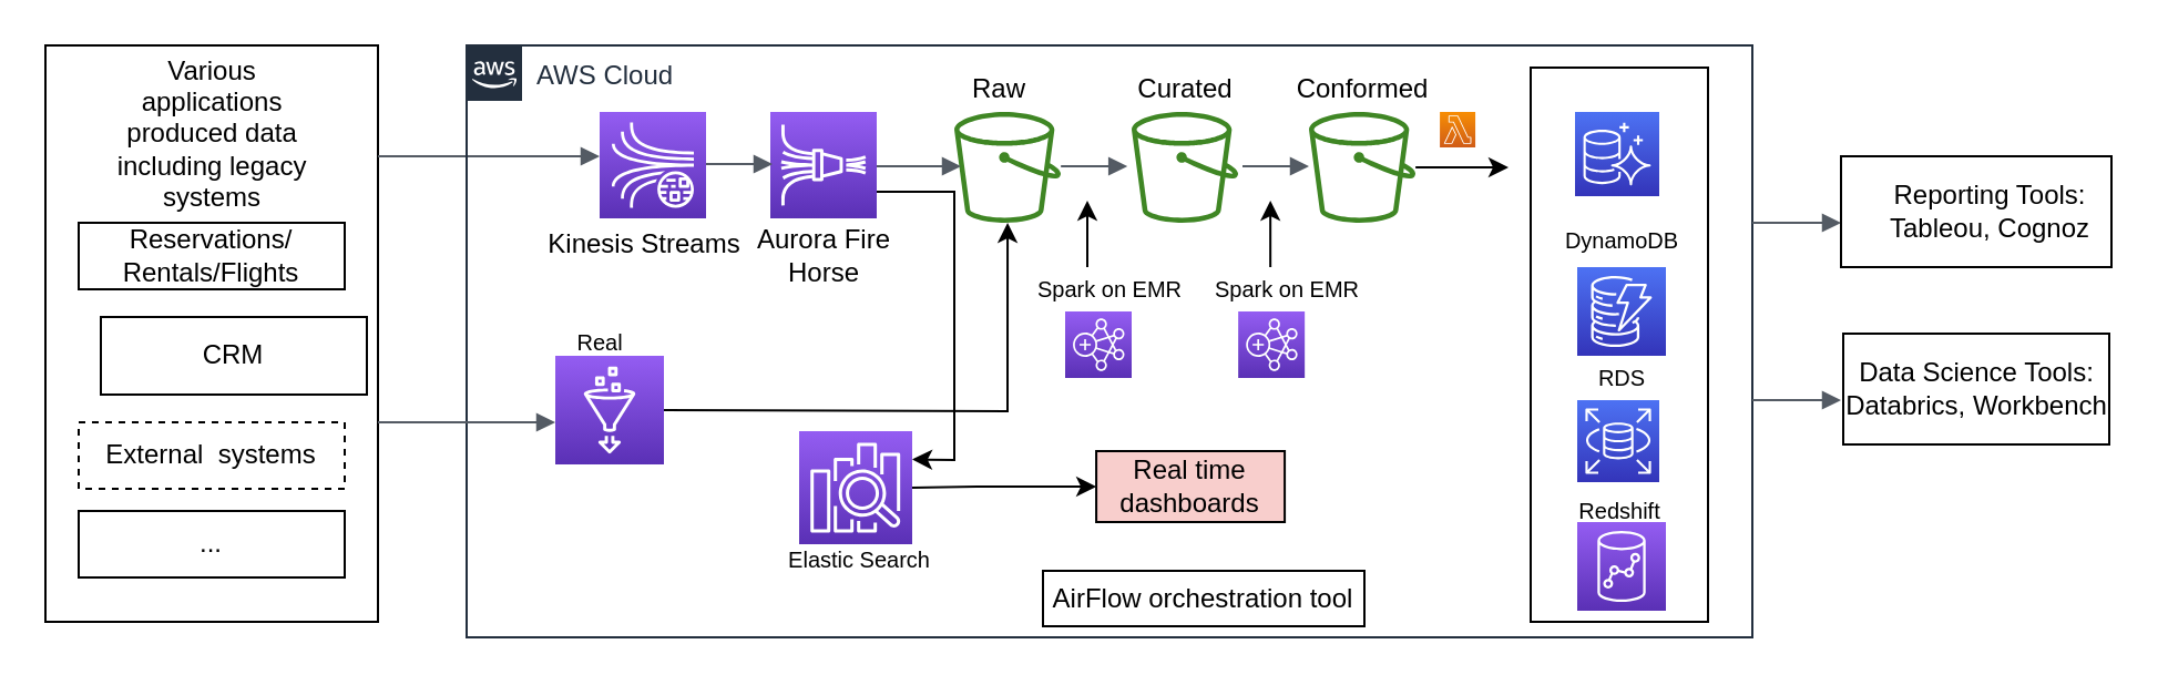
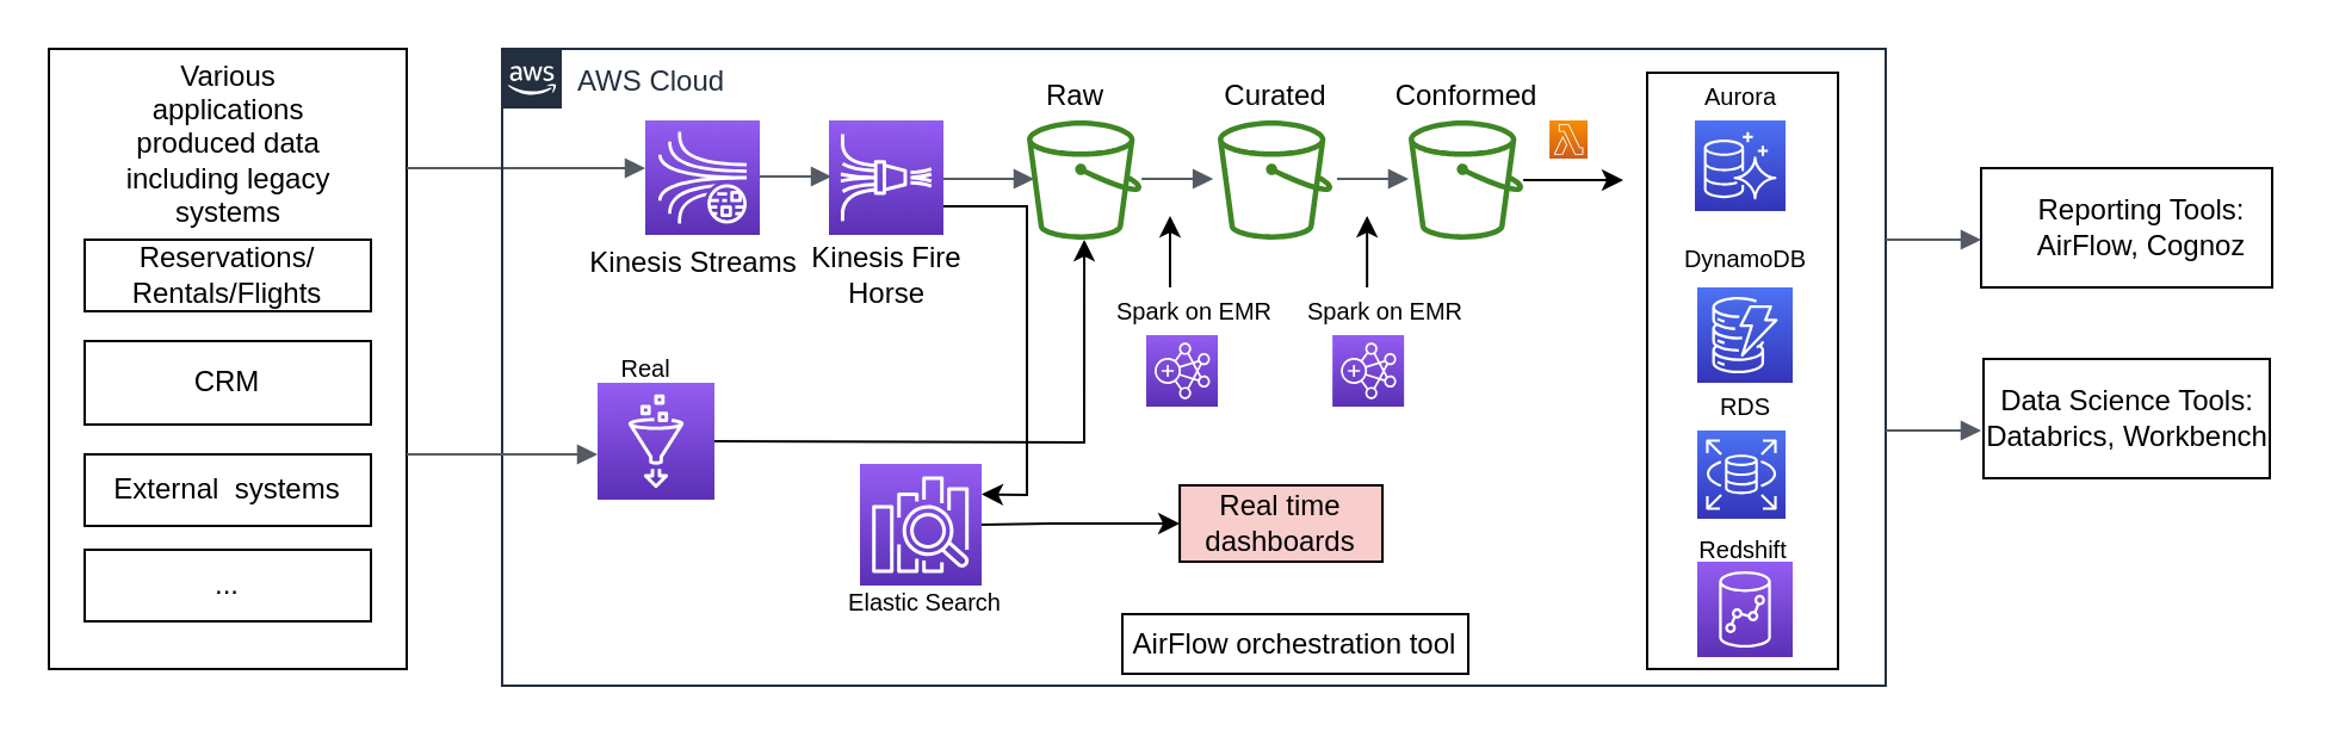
  <mxCell id="0" />
  <mxCell id="1" parent="0" />
  <mxCell id="2" value="" style="rounded=0;whiteSpace=wrap;html=1;" vertex="1" parent="1"><mxGeometry x="20" y="20" width="150" height="260" as="geometry" /></mxCell>
  <mxCell id="3" value="Reservations/&lt;br&gt;Rentals/Flights" style="rounded=0;whiteSpace=wrap;html=1;" vertex="1" parent="1"><mxGeometry x="35" y="100" width="120" height="30" as="geometry" /></mxCell>
- <mxCell id="4" value="CRM" style="rounded=0;whiteSpace=wrap;html=1;" vertex="1" parent="1"><mxGeometry x="45" y="142.5" width="120" height="35" as="geometry" /></mxCell>
- <mxCell id="5" value="External &amp;nbsp;systems" style="rounded=0;whiteSpace=wrap;html=1;dashed=1;" vertex="1" parent="1"><mxGeometry x="35" y="190" width="120" height="30" as="geometry" /></mxCell>
+ <mxCell id="4" value="CRM" style="rounded=0;whiteSpace=wrap;html=1;" vertex="1" parent="1"><mxGeometry x="35" y="142.5" width="120" height="35" as="geometry" /></mxCell>
+ <mxCell id="5" value="External &amp;nbsp;systems" style="rounded=0;whiteSpace=wrap;html=1;" vertex="1" parent="1"><mxGeometry x="35" y="190" width="120" height="30" as="geometry" /></mxCell>
  <mxCell id="6" value="Various &lt;br&gt;applications &lt;br&gt;produced data &lt;br&gt;including legacy &lt;br&gt;systems" style="text;html=1;align=center;verticalAlign=middle;resizable=0;points=[];autosize=1;strokeColor=none;fillColor=none;" vertex="1" parent="1"><mxGeometry x="45" y="20" width="100" height="80" as="geometry" /></mxCell>
  <mxCell id="7" value="..." style="rounded=0;whiteSpace=wrap;html=1;" vertex="1" parent="1"><mxGeometry x="35" y="230" width="120" height="30" as="geometry" /></mxCell>
  <mxCell id="8" value="" style="edgeStyle=orthogonalEdgeStyle;html=1;endArrow=block;elbow=vertical;startArrow=none;endFill=1;strokeColor=#545B64;rounded=0;" edge="1" parent="1"><mxGeometry width="100" relative="1" as="geometry"><mxPoint x="170" y="70" as="sourcePoint" /><mxPoint x="270" y="70" as="targetPoint" /></mxGeometry></mxCell>
  <mxCell id="9" value="AWS Cloud" style="points=[[0,0],[0.25,0],[0.5,0],[0.75,0],[1,0],[1,0.25],[1,0.5],[1,0.75],[1,1],[0.75,1],[0.5,1],[0.25,1],[0,1],[0,0.75],[0,0.5],[0,0.25]];outlineConnect=0;gradientColor=none;html=1;whiteSpace=wrap;fontSize=12;fontStyle=0;container=1;pointerEvents=0;collapsible=0;recursiveResize=0;shape=mxgraph.aws4.group;grIcon=mxgraph.aws4.group_aws_cloud_alt;strokeColor=#232F3E;fillColor=none;verticalAlign=top;align=left;spacingLeft=30;fontColor=#232F3E;dashed=0;" vertex="1" parent="1"><mxGeometry x="210" y="20" width="580" height="267" as="geometry" /></mxCell>
  <mxCell id="10" value="" style="sketch=0;points=[[0,0,0],[0.25,0,0],[0.5,0,0],[0.75,0,0],[1,0,0],[0,1,0],[0.25,1,0],[0.5,1,0],[0.75,1,0],[1,1,0],[0,0.25,0],[0,0.5,0],[0,0.75,0],[1,0.25,0],[1,0.5,0],[1,0.75,0]];outlineConnect=0;fontColor=#232F3E;gradientColor=#945DF2;gradientDirection=north;fillColor=#5A30B5;strokeColor=#ffffff;dashed=0;verticalLabelPosition=bottom;verticalAlign=top;align=center;html=1;fontSize=12;fontStyle=0;aspect=fixed;shape=mxgraph.aws4.resourceIcon;resIcon=mxgraph.aws4.kinesis_data_streams;" vertex="1" parent="9"><mxGeometry x="60" y="30" width="48" height="48" as="geometry" /></mxCell>
  <mxCell id="11" value="Kinesis Streams" style="text;html=1;align=center;verticalAlign=middle;resizable=0;points=[];autosize=1;strokeColor=none;fillColor=none;" vertex="1" parent="9"><mxGeometry x="30" y="80" width="100" height="20" as="geometry" /></mxCell>
  <mxCell id="12" value="" style="sketch=0;points=[[0,0,0],[0.25,0,0],[0.5,0,0],[0.75,0,0],[1,0,0],[0,1,0],[0.25,1,0],[0.5,1,0],[0.75,1,0],[1,1,0],[0,0.25,0],[0,0.5,0],[0,0.75,0],[1,0.25,0],[1,0.5,0],[1,0.75,0]];outlineConnect=0;fontColor=#232F3E;gradientColor=#945DF2;gradientDirection=north;fillColor=#5A30B5;strokeColor=#ffffff;dashed=0;verticalLabelPosition=bottom;verticalAlign=top;align=center;html=1;fontSize=12;fontStyle=0;aspect=fixed;shape=mxgraph.aws4.resourceIcon;resIcon=mxgraph.aws4.kinesis_data_firehose;" vertex="1" parent="9"><mxGeometry x="137" y="30" width="48" height="48" as="geometry" /></mxCell>
- <mxCell id="13" value="Aurora Fire&lt;br&gt;Horse" style="text;html=1;align=center;verticalAlign=middle;resizable=0;points=[];autosize=1;strokeColor=none;fillColor=none;" vertex="1" parent="9"><mxGeometry x="121" y="80" width="80" height="30" as="geometry" /></mxCell>
+ <mxCell id="13" value="Kinesis Fire&lt;br&gt;Horse" style="text;html=1;align=center;verticalAlign=middle;resizable=0;points=[];autosize=1;strokeColor=none;fillColor=none;" vertex="1" parent="9"><mxGeometry x="121" y="80" width="80" height="30" as="geometry" /></mxCell>
  <mxCell id="14" value="" style="edgeStyle=orthogonalEdgeStyle;html=1;endArrow=block;elbow=vertical;startArrow=none;endFill=1;strokeColor=#545B64;rounded=0;" edge="1" parent="9"><mxGeometry width="100" relative="1" as="geometry"><mxPoint x="108" y="53.5" as="sourcePoint" /><mxPoint x="138" y="53.5" as="targetPoint" /></mxGeometry></mxCell>
  <mxCell id="15" value="" style="sketch=0;outlineConnect=0;fontColor=#232F3E;gradientColor=none;fillColor=#3F8624;strokeColor=none;dashed=0;verticalLabelPosition=bottom;verticalAlign=top;align=center;html=1;fontSize=12;fontStyle=0;aspect=fixed;pointerEvents=1;shape=mxgraph.aws4.bucket;" vertex="1" parent="9"><mxGeometry x="220" y="30" width="48.08" height="50" as="geometry" /></mxCell>
  <mxCell id="16" value="" style="sketch=0;outlineConnect=0;fontColor=#232F3E;gradientColor=none;fillColor=#3F8624;strokeColor=none;dashed=0;verticalLabelPosition=bottom;verticalAlign=top;align=center;html=1;fontSize=12;fontStyle=0;aspect=fixed;pointerEvents=1;shape=mxgraph.aws4.bucket;" vertex="1" parent="9"><mxGeometry x="300" y="30" width="48.08" height="50" as="geometry" /></mxCell>
  <mxCell id="17" value="" style="sketch=0;outlineConnect=0;fontColor=#232F3E;gradientColor=none;fillColor=#3F8624;strokeColor=none;dashed=0;verticalLabelPosition=bottom;verticalAlign=top;align=center;html=1;fontSize=12;fontStyle=0;aspect=fixed;pointerEvents=1;shape=mxgraph.aws4.bucket;" vertex="1" parent="9"><mxGeometry x="380" y="30" width="48.08" height="50" as="geometry" /></mxCell>
  <mxCell id="18" value="" style="edgeStyle=orthogonalEdgeStyle;html=1;endArrow=block;elbow=vertical;startArrow=none;endFill=1;strokeColor=#545B64;rounded=0;" edge="1" parent="9"><mxGeometry width="100" relative="1" as="geometry"><mxPoint x="185" y="54.5" as="sourcePoint" /><mxPoint x="223" y="54.5" as="targetPoint" /></mxGeometry></mxCell>
  <mxCell id="19" value="" style="edgeStyle=orthogonalEdgeStyle;html=1;endArrow=block;elbow=vertical;startArrow=none;endFill=1;strokeColor=#545B64;rounded=0;" edge="1" parent="9"><mxGeometry width="100" relative="1" as="geometry"><mxPoint x="268.08" y="54.5" as="sourcePoint" /><mxPoint x="298.08" y="54.5" as="targetPoint" /></mxGeometry></mxCell>
  <mxCell id="20" value="" style="edgeStyle=orthogonalEdgeStyle;html=1;endArrow=block;elbow=vertical;startArrow=none;endFill=1;strokeColor=#545B64;rounded=0;" edge="1" parent="9"><mxGeometry width="100" relative="1" as="geometry"><mxPoint x="350.0" y="54.5" as="sourcePoint" /><mxPoint x="380.0" y="54.5" as="targetPoint" /></mxGeometry></mxCell>
  <mxCell id="21" value="" style="rounded=0;whiteSpace=wrap;html=1;" vertex="1" parent="9"><mxGeometry x="480" y="10" width="80" height="250" as="geometry" /></mxCell>
  <mxCell id="22" value="" style="sketch=0;points=[[0,0,0],[0.25,0,0],[0.5,0,0],[0.75,0,0],[1,0,0],[0,1,0],[0.25,1,0],[0.5,1,0],[0.75,1,0],[1,1,0],[0,0.25,0],[0,0.5,0],[0,0.75,0],[1,0.25,0],[1,0.5,0],[1,0.75,0]];outlineConnect=0;fontColor=#232F3E;gradientColor=#945DF2;gradientDirection=north;fillColor=#5A30B5;strokeColor=#ffffff;dashed=0;verticalLabelPosition=bottom;verticalAlign=top;align=center;html=1;fontSize=12;fontStyle=0;aspect=fixed;shape=mxgraph.aws4.resourceIcon;resIcon=mxgraph.aws4.glue;" vertex="1" parent="9"><mxGeometry x="40" y="140" width="49" height="49" as="geometry" /></mxCell>
  <mxCell id="23" value="" style="endArrow=classic;html=1;rounded=0;exitX=1;exitY=0.5;exitDx=0;exitDy=0;exitPerimeter=0;" edge="1" parent="9" source="22" target="15"><mxGeometry width="50" height="50" relative="1" as="geometry"><mxPoint x="120" y="190" as="sourcePoint" /><mxPoint x="170" y="140" as="targetPoint" /><Array as="points"><mxPoint x="244" y="165" /></Array></mxGeometry></mxCell>
  <mxCell id="24" value="Raw" style="text;html=1;align=center;verticalAlign=middle;resizable=0;points=[];autosize=1;strokeColor=none;fillColor=none;" vertex="1" parent="9"><mxGeometry x="220" y="10" width="40" height="20" as="geometry" /></mxCell>
  <mxCell id="25" value="Curated" style="text;html=1;align=center;verticalAlign=middle;resizable=0;points=[];autosize=1;strokeColor=none;fillColor=none;" vertex="1" parent="9"><mxGeometry x="294.04" y="10" width="60" height="20" as="geometry" /></mxCell>
  <mxCell id="26" value="Conformed" style="text;html=1;align=center;verticalAlign=middle;resizable=0;points=[];autosize=1;strokeColor=none;fillColor=none;" vertex="1" parent="9"><mxGeometry x="369.04" y="10" width="70" height="20" as="geometry" /></mxCell>
  <mxCell id="27" value="Spark on EMR" style="text;html=1;align=center;verticalAlign=middle;resizable=0;points=[];autosize=1;strokeColor=none;fillColor=none;fontSize=10;" vertex="1" parent="9"><mxGeometry x="250" y="100" width="80" height="20" as="geometry" /></mxCell>
  <mxCell id="28" value="" style="sketch=0;points=[[0,0,0],[0.25,0,0],[0.5,0,0],[0.75,0,0],[1,0,0],[0,1,0],[0.25,1,0],[0.5,1,0],[0.75,1,0],[1,1,0],[0,0.25,0],[0,0.5,0],[0,0.75,0],[1,0.25,0],[1,0.5,0],[1,0.75,0]];outlineConnect=0;fontColor=#232F3E;gradientColor=#945DF2;gradientDirection=north;fillColor=#5A30B5;strokeColor=#ffffff;dashed=0;verticalLabelPosition=bottom;verticalAlign=top;align=center;html=1;fontSize=12;fontStyle=0;aspect=fixed;shape=mxgraph.aws4.resourceIcon;resIcon=mxgraph.aws4.emr;" vertex="1" parent="9"><mxGeometry x="270" y="120" width="30" height="30" as="geometry" /></mxCell>
  <mxCell id="29" value="" style="sketch=0;points=[[0,0,0],[0.25,0,0],[0.5,0,0],[0.75,0,0],[1,0,0],[0,1,0],[0.25,1,0],[0.5,1,0],[0.75,1,0],[1,1,0],[0,0.25,0],[0,0.5,0],[0,0.75,0],[1,0.25,0],[1,0.5,0],[1,0.75,0]];outlineConnect=0;fontColor=#232F3E;gradientColor=#945DF2;gradientDirection=north;fillColor=#5A30B5;strokeColor=#ffffff;dashed=0;verticalLabelPosition=bottom;verticalAlign=top;align=center;html=1;fontSize=12;fontStyle=0;aspect=fixed;shape=mxgraph.aws4.resourceIcon;resIcon=mxgraph.aws4.emr;" vertex="1" parent="9"><mxGeometry x="348.08" y="120" width="30" height="30" as="geometry" /></mxCell>
  <mxCell id="30" value="Spark on EMR" style="text;html=1;align=center;verticalAlign=middle;resizable=0;points=[];autosize=1;strokeColor=none;fillColor=none;fontSize=10;" vertex="1" parent="9"><mxGeometry x="330" y="100" width="80" height="20" as="geometry" /></mxCell>
  <mxCell id="31" value="" style="endArrow=classic;html=1;rounded=0;fontSize=10;" edge="1" parent="9"><mxGeometry width="50" height="50" relative="1" as="geometry"><mxPoint x="280" y="100" as="sourcePoint" /><mxPoint x="280" y="70" as="targetPoint" /></mxGeometry></mxCell>
  <mxCell id="32" value="" style="endArrow=classic;html=1;rounded=0;fontSize=10;" edge="1" parent="9"><mxGeometry width="50" height="50" relative="1" as="geometry"><mxPoint x="362.58" y="100" as="sourcePoint" /><mxPoint x="362.58" y="70" as="targetPoint" /></mxGeometry></mxCell>
  <mxCell id="33" value="" style="endArrow=classic;html=1;rounded=0;fontSize=10;" edge="1" parent="9" source="17"><mxGeometry width="50" height="50" relative="1" as="geometry"><mxPoint x="420" y="70" as="sourcePoint" /><mxPoint x="470" y="55" as="targetPoint" /></mxGeometry></mxCell>
  <mxCell id="34" value="" style="sketch=0;points=[[0,0,0],[0.25,0,0],[0.5,0,0],[0.75,0,0],[1,0,0],[0,1,0],[0.25,1,0],[0.5,1,0],[0.75,1,0],[1,1,0],[0,0.25,0],[0,0.5,0],[0,0.75,0],[1,0.25,0],[1,0.5,0],[1,0.75,0]];outlineConnect=0;fontColor=#232F3E;gradientColor=#F78E04;gradientDirection=north;fillColor=#D05C17;strokeColor=#ffffff;dashed=0;verticalLabelPosition=bottom;verticalAlign=top;align=center;html=1;fontSize=12;fontStyle=0;aspect=fixed;shape=mxgraph.aws4.resourceIcon;resIcon=mxgraph.aws4.lambda;" vertex="1" parent="9"><mxGeometry x="439.04" y="30" width="16" height="16" as="geometry" /></mxCell>
  <mxCell id="35" value="" style="sketch=0;points=[[0,0,0],[0.25,0,0],[0.5,0,0],[0.75,0,0],[1,0,0],[0,1,0],[0.25,1,0],[0.5,1,0],[0.75,1,0],[1,1,0],[0,0.25,0],[0,0.5,0],[0,0.75,0],[1,0.25,0],[1,0.5,0],[1,0.75,0]];outlineConnect=0;fontColor=#232F3E;gradientColor=#4D72F3;gradientDirection=north;fillColor=#3334B9;strokeColor=#ffffff;dashed=0;verticalLabelPosition=bottom;verticalAlign=top;align=center;html=1;fontSize=12;fontStyle=0;aspect=fixed;shape=mxgraph.aws4.resourceIcon;resIcon=mxgraph.aws4.aurora;" vertex="1" parent="9"><mxGeometry x="500" y="30" width="38" height="38" as="geometry" /></mxCell>
  <mxCell id="36" value="" style="sketch=0;points=[[0,0,0],[0.25,0,0],[0.5,0,0],[0.75,0,0],[1,0,0],[0,1,0],[0.25,1,0],[0.5,1,0],[0.75,1,0],[1,1,0],[0,0.25,0],[0,0.5,0],[0,0.75,0],[1,0.25,0],[1,0.5,0],[1,0.75,0]];outlineConnect=0;fontColor=#232F3E;gradientColor=#4D72F3;gradientDirection=north;fillColor=#3334B9;strokeColor=#ffffff;dashed=0;verticalLabelPosition=bottom;verticalAlign=top;align=center;html=1;fontSize=12;fontStyle=0;aspect=fixed;shape=mxgraph.aws4.resourceIcon;resIcon=mxgraph.aws4.dynamodb;" vertex="1" parent="9"><mxGeometry x="501" y="100" width="40" height="40" as="geometry" /></mxCell>
  <mxCell id="37" value="" style="sketch=0;points=[[0,0,0],[0.25,0,0],[0.5,0,0],[0.75,0,0],[1,0,0],[0,1,0],[0.25,1,0],[0.5,1,0],[0.75,1,0],[1,1,0],[0,0.25,0],[0,0.5,0],[0,0.75,0],[1,0.25,0],[1,0.5,0],[1,0.75,0]];outlineConnect=0;fontColor=#232F3E;gradientColor=#4D72F3;gradientDirection=north;fillColor=#3334B9;strokeColor=#ffffff;dashed=0;verticalLabelPosition=bottom;verticalAlign=top;align=center;html=1;fontSize=12;fontStyle=0;aspect=fixed;shape=mxgraph.aws4.resourceIcon;resIcon=mxgraph.aws4.rds;" vertex="1" parent="9"><mxGeometry x="501" y="160" width="37" height="37" as="geometry" /></mxCell>
  <mxCell id="38" value="" style="sketch=0;points=[[0,0,0],[0.25,0,0],[0.5,0,0],[0.75,0,0],[1,0,0],[0,1,0],[0.25,1,0],[0.5,1,0],[0.75,1,0],[1,1,0],[0,0.25,0],[0,0.5,0],[0,0.75,0],[1,0.25,0],[1,0.5,0],[1,0.75,0]];outlineConnect=0;fontColor=#232F3E;gradientColor=#945DF2;gradientDirection=north;fillColor=#5A30B5;strokeColor=#ffffff;dashed=0;verticalLabelPosition=bottom;verticalAlign=top;align=center;html=1;fontSize=12;fontStyle=0;aspect=fixed;shape=mxgraph.aws4.resourceIcon;resIcon=mxgraph.aws4.elasticsearch_service;" vertex="1" parent="9"><mxGeometry x="150" y="174" width="51" height="51" as="geometry" /></mxCell>
  <mxCell id="39" value="" style="sketch=0;points=[[0,0,0],[0.25,0,0],[0.5,0,0],[0.75,0,0],[1,0,0],[0,1,0],[0.25,1,0],[0.5,1,0],[0.75,1,0],[1,1,0],[0,0.25,0],[0,0.5,0],[0,0.75,0],[1,0.25,0],[1,0.5,0],[1,0.75,0]];outlineConnect=0;fontColor=#232F3E;gradientColor=#945DF2;gradientDirection=north;fillColor=#5A30B5;strokeColor=#ffffff;dashed=0;verticalLabelPosition=bottom;verticalAlign=top;align=center;html=1;fontSize=12;fontStyle=0;aspect=fixed;shape=mxgraph.aws4.resourceIcon;resIcon=mxgraph.aws4.redshift;" vertex="1" parent="9"><mxGeometry x="501" y="215" width="40" height="40" as="geometry" /></mxCell>
  <mxCell id="40" value="Redshift" style="text;html=1;align=center;verticalAlign=middle;resizable=0;points=[];autosize=1;strokeColor=none;fillColor=none;fontSize=10;" vertex="1" parent="9"><mxGeometry x="495" y="200" width="50" height="20" as="geometry" /></mxCell>
  <mxCell id="41" value="RDS" style="text;html=1;align=center;verticalAlign=middle;resizable=0;points=[];autosize=1;strokeColor=none;fillColor=none;fontSize=10;" vertex="1" parent="9"><mxGeometry x="501" y="140" width="40" height="20" as="geometry" /></mxCell>
  <mxCell id="42" value="DynamoDB" style="text;html=1;align=center;verticalAlign=middle;resizable=0;points=[];autosize=1;strokeColor=none;fillColor=none;fontSize=10;" vertex="1" parent="9"><mxGeometry x="486" y="78" width="70" height="20" as="geometry" /></mxCell>
+ <mxCell id="43" value="Aurora" style="text;html=1;align=center;verticalAlign=middle;resizable=0;points=[];autosize=1;strokeColor=none;fillColor=none;fontSize=10;" vertex="1" parent="9"><mxGeometry x="494" y="10" width="50" height="20" as="geometry" /></mxCell>
  <mxCell id="44" value="Elastic Search" style="text;html=1;align=center;verticalAlign=middle;resizable=0;points=[];autosize=1;strokeColor=none;fillColor=none;fontSize=10;" vertex="1" parent="9"><mxGeometry x="137" y="222" width="80" height="20" as="geometry" /></mxCell>
  <mxCell id="45" value="Real" style="text;html=1;align=center;verticalAlign=middle;resizable=0;points=[];autosize=1;strokeColor=none;fillColor=none;fontSize=10;" vertex="1" parent="9"><mxGeometry x="40" y="123.5" width="40" height="20" as="geometry" /></mxCell>
  <mxCell id="46" value="AirFlow orchestration tool" style="rounded=0;whiteSpace=wrap;html=1;fontSize=12;" vertex="1" parent="9"><mxGeometry x="260" y="237" width="145" height="25" as="geometry" /></mxCell>
  <mxCell id="47" value="" style="endArrow=classic;html=1;rounded=0;fontSize=12;exitX=1;exitY=0.5;exitDx=0;exitDy=0;exitPerimeter=0;entryX=0;entryY=0.5;entryDx=0;entryDy=0;" edge="1" parent="9" source="38" target="48"><mxGeometry width="50" height="50" relative="1" as="geometry"><mxPoint x="130" y="250" as="sourcePoint" /><mxPoint x="180" y="210" as="targetPoint" /><Array as="points"><mxPoint x="230" y="199" /></Array></mxGeometry></mxCell>
  <mxCell id="48" value="Real time dashboards" style="rounded=0;whiteSpace=wrap;html=1;fontSize=12;fillColor=#f8cecc;" vertex="1" parent="9"><mxGeometry x="284.04" y="183" width="85" height="32" as="geometry" /></mxCell>
  <mxCell id="49" value="" style="endArrow=classic;html=1;rounded=0;fontSize=12;exitX=1;exitY=0.75;exitDx=0;exitDy=0;exitPerimeter=0;entryX=1;entryY=0.25;entryDx=0;entryDy=0;entryPerimeter=0;" edge="1" parent="9" source="12" target="38"><mxGeometry width="50" height="50" relative="1" as="geometry"><mxPoint x="190" y="120" as="sourcePoint" /><mxPoint x="240" y="70" as="targetPoint" /><Array as="points"><mxPoint x="220" y="66" /><mxPoint x="220" y="187" /></Array></mxGeometry></mxCell>
  <mxCell id="50" value="" style="edgeStyle=orthogonalEdgeStyle;html=1;endArrow=block;elbow=vertical;startArrow=none;endFill=1;strokeColor=#545B64;rounded=0;" edge="1" parent="1"><mxGeometry width="100" relative="1" as="geometry"><mxPoint x="170" y="190" as="sourcePoint" /><mxPoint x="250" y="190" as="targetPoint" /></mxGeometry></mxCell>
  <mxCell id="51" value="" style="edgeStyle=orthogonalEdgeStyle;html=1;endArrow=block;elbow=vertical;startArrow=none;endFill=1;strokeColor=#545B64;rounded=0;fontSize=10;" edge="1" parent="1"><mxGeometry width="100" relative="1" as="geometry"><mxPoint x="790" y="100" as="sourcePoint" /><mxPoint x="830" y="100" as="targetPoint" /></mxGeometry></mxCell>
  <mxCell id="52" value="" style="edgeStyle=orthogonalEdgeStyle;html=1;endArrow=block;elbow=vertical;startArrow=none;endFill=1;strokeColor=#545B64;rounded=0;fontSize=10;" edge="1" parent="1"><mxGeometry width="100" relative="1" as="geometry"><mxPoint x="790" y="180" as="sourcePoint" /><mxPoint x="830" y="180" as="targetPoint" /></mxGeometry></mxCell>
  <mxCell id="53" value="" style="rounded=0;whiteSpace=wrap;html=1;fontSize=10;" vertex="1" parent="1"><mxGeometry x="830" y="70" width="122" height="50" as="geometry" /></mxCell>
- <mxCell id="54" value="Reporting Tools:&lt;br style=&quot;font-size: 12px;&quot;&gt;Tableou, Cognoz" style="text;html=1;align=center;verticalAlign=middle;resizable=0;points=[];autosize=1;strokeColor=none;fillColor=none;fontSize=12;" vertex="1" parent="1"><mxGeometry x="842" y="80" width="110" height="30" as="geometry" /></mxCell>
+ <mxCell id="54" value="Reporting Tools:&lt;br style=&quot;font-size: 12px;&quot;&gt;AirFlow, Cognoz" style="text;html=1;align=center;verticalAlign=middle;resizable=0;points=[];autosize=1;strokeColor=none;fillColor=none;fontSize=12;" vertex="1" parent="1"><mxGeometry x="842" y="80" width="110" height="30" as="geometry" /></mxCell>
  <mxCell id="55" value="" style="rounded=0;whiteSpace=wrap;html=1;fontSize=12;" vertex="1" parent="1"><mxGeometry x="831" y="150" width="120" height="50" as="geometry" /></mxCell>
  <mxCell id="56" value="Data Science Tools:&lt;br&gt;Databrics, Workbench" style="text;html=1;align=center;verticalAlign=middle;resizable=0;points=[];autosize=1;strokeColor=none;fillColor=none;fontSize=12;" vertex="1" parent="1"><mxGeometry x="826" y="160" width="130" height="30" as="geometry" /></mxCell>
